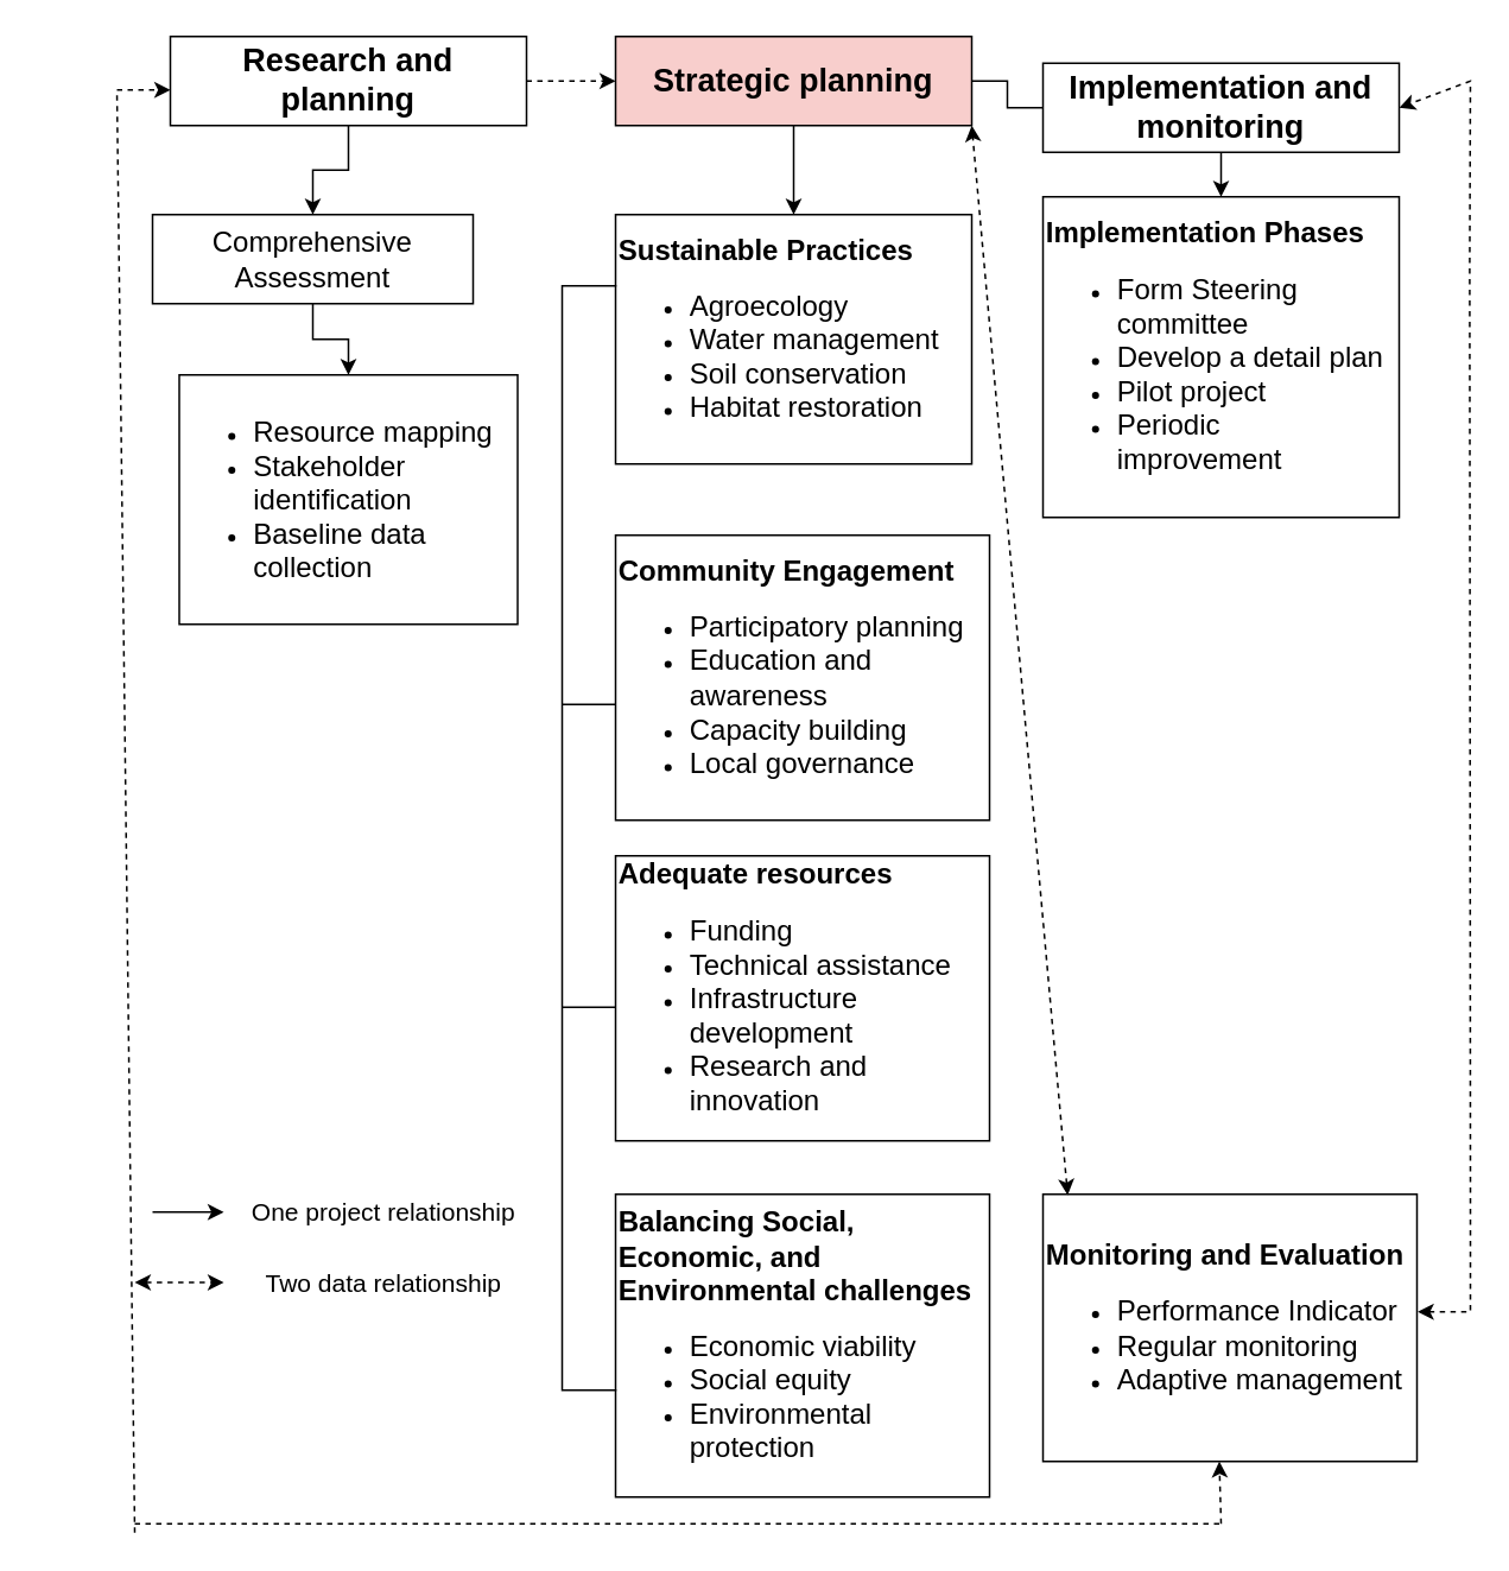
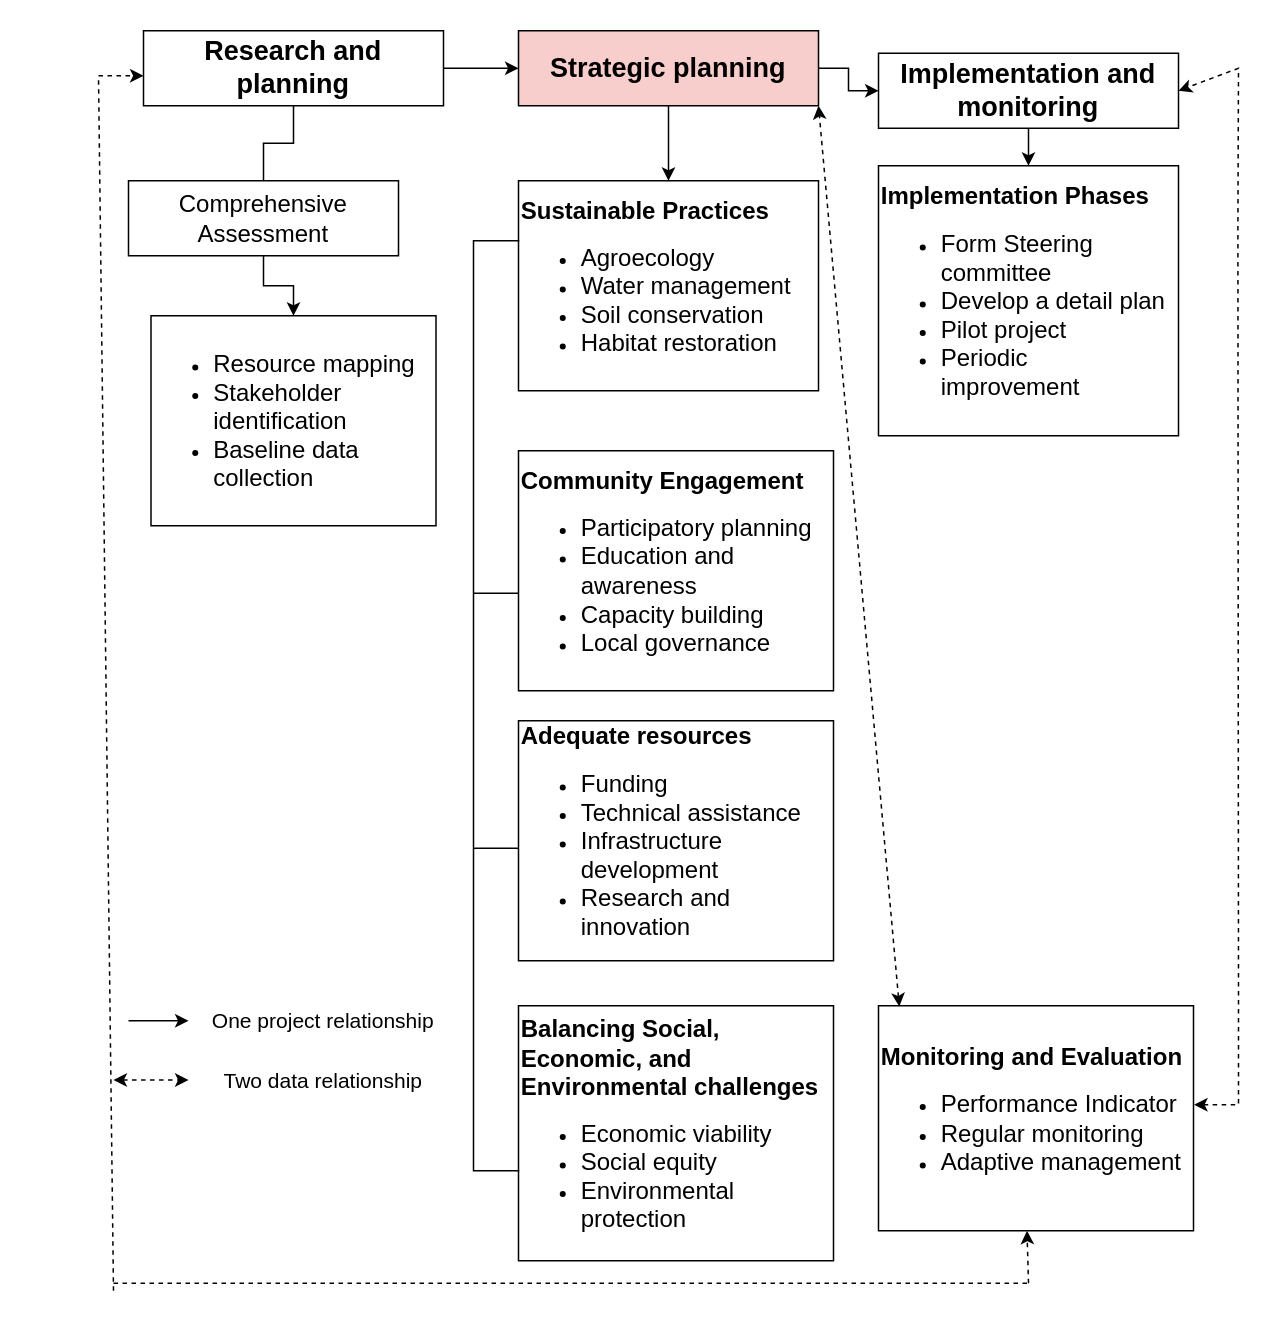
  <mxCell id="0" />
  <mxCell id="1" parent="0" />
- <mxCell id="2" style="edgeStyle=orthogonalEdgeStyle;rounded=0;orthogonalLoop=1;jettySize=auto;html=1;exitX=1;exitY=0.5;exitDx=0;exitDy=0;dashed=1;" edge="1" parent="1" source="4" target="7"><mxGeometry relative="1" as="geometry" /></mxCell>
- <mxCell id="3" style="edgeStyle=orthogonalEdgeStyle;rounded=0;orthogonalLoop=1;jettySize=auto;html=1;exitX=0.5;exitY=1;exitDx=0;exitDy=0;entryX=0.5;entryY=0;entryDx=0;entryDy=0;" edge="1" parent="1" source="4" target="11"><mxGeometry relative="1" as="geometry" /></mxCell>
+ <mxCell id="2" style="edgeStyle=orthogonalEdgeStyle;rounded=0;orthogonalLoop=1;jettySize=auto;html=1;exitX=1;exitY=0.5;exitDx=0;exitDy=0;" edge="1" parent="1" source="4" target="7"><mxGeometry relative="1" as="geometry" /></mxCell>
+ <mxCell id="3" style="edgeStyle=orthogonalEdgeStyle;rounded=0;orthogonalLoop=1;jettySize=auto;html=1;exitX=0.5;exitY=1;exitDx=0;exitDy=0;entryX=0.5;entryY=0;entryDx=0;entryDy=0;endArrow=none;" edge="1" parent="1" source="4" target="11"><mxGeometry relative="1" as="geometry" /></mxCell>
  <mxCell id="4" value="&lt;font style=&quot;font-size: 18px;&quot;&gt;&lt;b style=&quot;&quot;&gt;Research and planning&lt;/b&gt;&lt;/font&gt;" style="rounded=0;whiteSpace=wrap;html=1;" vertex="1" parent="1"><mxGeometry x="95" y="20" width="200" height="50" as="geometry" /></mxCell>
- <mxCell id="5" style="edgeStyle=orthogonalEdgeStyle;rounded=0;orthogonalLoop=1;jettySize=auto;html=1;exitX=1;exitY=0.5;exitDx=0;exitDy=0;endArrow=none;" edge="1" parent="1" source="7" target="9"><mxGeometry relative="1" as="geometry" /></mxCell>
+ <mxCell id="5" style="edgeStyle=orthogonalEdgeStyle;rounded=0;orthogonalLoop=1;jettySize=auto;html=1;exitX=1;exitY=0.5;exitDx=0;exitDy=0;" edge="1" parent="1" source="7" target="9"><mxGeometry relative="1" as="geometry" /></mxCell>
  <mxCell id="6" style="edgeStyle=orthogonalEdgeStyle;rounded=0;orthogonalLoop=1;jettySize=auto;html=1;exitX=0.5;exitY=1;exitDx=0;exitDy=0;" edge="1" parent="1" source="7" target="13"><mxGeometry relative="1" as="geometry" /></mxCell>
  <mxCell id="7" value="&lt;font style=&quot;font-size: 18px;&quot;&gt;&lt;b style=&quot;&quot;&gt;Strategic planning&lt;/b&gt;&lt;/font&gt;" style="rounded=0;whiteSpace=wrap;html=1;fillColor=#f8cecc;" vertex="1" parent="1"><mxGeometry x="345" y="20" width="200" height="50" as="geometry" /></mxCell>
  <mxCell id="8" style="edgeStyle=orthogonalEdgeStyle;rounded=0;orthogonalLoop=1;jettySize=auto;html=1;exitX=0.5;exitY=1;exitDx=0;exitDy=0;" edge="1" parent="1" source="9" target="18"><mxGeometry relative="1" as="geometry" /></mxCell>
  <mxCell id="9" value="&lt;font style=&quot;font-size: 18px;&quot;&gt;&lt;b style=&quot;&quot;&gt;Implementation and monitoring&lt;/b&gt;&lt;/font&gt;" style="rounded=0;whiteSpace=wrap;html=1;" vertex="1" parent="1"><mxGeometry x="585" y="35" width="200" height="50" as="geometry" /></mxCell>
  <mxCell id="10" style="edgeStyle=orthogonalEdgeStyle;rounded=0;orthogonalLoop=1;jettySize=auto;html=1;exitX=0.5;exitY=1;exitDx=0;exitDy=0;" edge="1" parent="1" source="11" target="12"><mxGeometry relative="1" as="geometry" /></mxCell>
  <mxCell id="11" value="&lt;font style=&quot;font-size: 16px;&quot;&gt;Comprehensive Assessment&lt;/font&gt;" style="rounded=0;whiteSpace=wrap;html=1;" vertex="1" parent="1"><mxGeometry x="85" y="120" width="180" height="50" as="geometry" /></mxCell>
  <mxCell id="12" value="&lt;ul&gt;&lt;li&gt;&lt;font style=&quot;font-size: 16px;&quot;&gt;Resource mapping&amp;nbsp;&lt;/font&gt;&lt;/li&gt;&lt;li&gt;&lt;font size=&quot;3&quot; style=&quot;&quot;&gt;Stakeholder identification&lt;/font&gt;&lt;/li&gt;&lt;li&gt;&lt;font size=&quot;3&quot; style=&quot;&quot;&gt;Baseline data collection&lt;/font&gt;&lt;/li&gt;&lt;/ul&gt;" style="rounded=0;whiteSpace=wrap;html=1;align=left;" vertex="1" parent="1"><mxGeometry x="100" y="210" width="190" height="140" as="geometry" /></mxCell>
  <mxCell id="13" value="&lt;font style=&quot;font-size: 16px;&quot;&gt;&lt;b&gt;Sustainable Practices&lt;/b&gt;&lt;/font&gt;&lt;div&gt;&lt;ul&gt;&lt;li&gt;&lt;span style=&quot;font-size: 16px;&quot;&gt;Agroecology&amp;nbsp;&lt;/span&gt;&lt;/li&gt;&lt;li&gt;&lt;span style=&quot;font-size: 16px;&quot;&gt;Water management&lt;/span&gt;&lt;/li&gt;&lt;li&gt;&lt;span style=&quot;font-size: 16px;&quot;&gt;Soil conservation&lt;/span&gt;&lt;/li&gt;&lt;li&gt;&lt;span style=&quot;font-size: 16px;&quot;&gt;Habitat restoration&lt;/span&gt;&lt;/li&gt;&lt;/ul&gt;&lt;/div&gt;" style="rounded=0;whiteSpace=wrap;html=1;align=left;" vertex="1" parent="1"><mxGeometry x="345" y="120" width="200" height="140" as="geometry" /></mxCell>
  <mxCell id="14" value="&lt;span style=&quot;font-size: 16px;&quot;&gt;&lt;b&gt;Community Engagement&lt;/b&gt;&lt;/span&gt;&lt;br&gt;&lt;div&gt;&lt;ul&gt;&lt;li&gt;&lt;span style=&quot;font-size: 16px;&quot;&gt;Participatory planning&amp;nbsp;&lt;/span&gt;&lt;/li&gt;&lt;li&gt;&lt;span style=&quot;font-size: 16px;&quot;&gt;Education and awareness&lt;/span&gt;&lt;/li&gt;&lt;li&gt;&lt;span style=&quot;font-size: 16px;&quot;&gt;Capacity building&amp;nbsp;&lt;/span&gt;&lt;/li&gt;&lt;li&gt;&lt;span style=&quot;font-size: 16px;&quot;&gt;Local governance&lt;/span&gt;&lt;/li&gt;&lt;/ul&gt;&lt;/div&gt;" style="rounded=0;whiteSpace=wrap;html=1;align=left;" vertex="1" parent="1"><mxGeometry x="345" y="300" width="210" height="160" as="geometry" /></mxCell>
  <mxCell id="15" value="&lt;span style=&quot;font-size: 16px;&quot;&gt;&lt;b&gt;Adequate resources&lt;/b&gt;&lt;/span&gt;&lt;br&gt;&lt;div&gt;&lt;ul&gt;&lt;li&gt;&lt;span style=&quot;font-size: 16px;&quot;&gt;Funding&amp;nbsp;&lt;/span&gt;&lt;/li&gt;&lt;li&gt;&lt;span style=&quot;font-size: 16px;&quot;&gt;Technical assistance&lt;/span&gt;&lt;/li&gt;&lt;li&gt;&lt;span style=&quot;font-size: 16px;&quot;&gt;Infrastructure development&amp;nbsp;&amp;nbsp;&lt;/span&gt;&lt;/li&gt;&lt;li&gt;&lt;span style=&quot;font-size: 16px;&quot;&gt;Research and innovation&lt;/span&gt;&lt;/li&gt;&lt;/ul&gt;&lt;/div&gt;" style="rounded=0;whiteSpace=wrap;html=1;align=left;" vertex="1" parent="1"><mxGeometry x="345" y="480" width="210" height="160" as="geometry" /></mxCell>
  <mxCell id="16" value="&lt;span style=&quot;font-size: 16px;&quot;&gt;&lt;b&gt;Balancing Social, Economic, and Environmental challenges&lt;/b&gt;&lt;/span&gt;&lt;br&gt;&lt;div&gt;&lt;ul&gt;&lt;li&gt;&lt;span style=&quot;font-size: 16px;&quot;&gt;Economic viability&amp;nbsp;&lt;/span&gt;&lt;/li&gt;&lt;li&gt;&lt;span style=&quot;font-size: 16px;&quot;&gt;Social equity&lt;/span&gt;&lt;/li&gt;&lt;li&gt;&lt;span style=&quot;font-size: 16px;&quot;&gt;Environmental protection&amp;nbsp;&lt;/span&gt;&lt;/li&gt;&lt;/ul&gt;&lt;/div&gt;" style="rounded=0;whiteSpace=wrap;html=1;align=left;" vertex="1" parent="1"><mxGeometry x="345" y="670" width="210" height="170" as="geometry" /></mxCell>
  <mxCell id="17" value="&lt;span style=&quot;font-size: 16px;&quot;&gt;&lt;b&gt;Monitoring and Evaluation&lt;/b&gt;&lt;/span&gt;&lt;br&gt;&lt;div&gt;&lt;ul&gt;&lt;li&gt;&lt;span style=&quot;font-size: 16px;&quot;&gt;Performance Indicator&amp;nbsp;&lt;/span&gt;&lt;/li&gt;&lt;li&gt;&lt;span style=&quot;font-size: 16px;&quot;&gt;Regular monitoring&amp;nbsp;&lt;/span&gt;&lt;/li&gt;&lt;li&gt;&lt;span style=&quot;font-size: 16px;&quot;&gt;Adaptive management&amp;nbsp;&lt;/span&gt;&lt;/li&gt;&lt;/ul&gt;&lt;/div&gt;" style="rounded=0;whiteSpace=wrap;html=1;align=left;" vertex="1" parent="1"><mxGeometry x="585" y="670" width="210" height="150" as="geometry" /></mxCell>
  <mxCell id="18" value="&lt;span style=&quot;font-size: 16px;&quot;&gt;&lt;b&gt;Implementation Phases&lt;/b&gt;&lt;/span&gt;&lt;br&gt;&lt;div&gt;&lt;ul&gt;&lt;li&gt;&lt;span style=&quot;font-size: 16px;&quot;&gt;Form Steering committee&amp;nbsp;&lt;/span&gt;&lt;/li&gt;&lt;li&gt;&lt;span style=&quot;font-size: 16px;&quot;&gt;Develop a detail plan&lt;/span&gt;&lt;/li&gt;&lt;li&gt;&lt;span style=&quot;font-size: 16px;&quot;&gt;Pilot project&lt;/span&gt;&lt;/li&gt;&lt;li&gt;&lt;span style=&quot;font-size: 16px;&quot;&gt;Periodic improvement&amp;nbsp;&lt;/span&gt;&lt;/li&gt;&lt;/ul&gt;&lt;/div&gt;" style="rounded=0;whiteSpace=wrap;html=1;align=left;" vertex="1" parent="1"><mxGeometry x="585" y="110" width="200" height="180" as="geometry" /></mxCell>
  <mxCell id="19" value="" style="shape=partialRectangle;whiteSpace=wrap;html=1;bottom=1;right=1;left=1;top=0;fillColor=none;routingCenterX=-0.5;rotation=90;" vertex="1" parent="1"><mxGeometry x="20" y="455" width="620" height="30" as="geometry" /></mxCell>
  <mxCell id="20" value="" style="line;strokeWidth=1;html=1;" vertex="1" parent="1"><mxGeometry x="315" y="390" width="30" height="10" as="geometry" /></mxCell>
  <mxCell id="21" value="" style="line;strokeWidth=1;html=1;" vertex="1" parent="1"><mxGeometry x="315" y="560" width="30" height="10" as="geometry" /></mxCell>
  <mxCell id="22" value="" style="endArrow=classic;startArrow=classic;html=1;rounded=0;entryX=1;entryY=0.5;entryDx=0;entryDy=0;dashed=1;exitX=1.002;exitY=0.44;exitDx=0;exitDy=0;exitPerimeter=0;" edge="1" parent="1" source="17" target="9"><mxGeometry width="50" height="50" relative="1" as="geometry"><mxPoint x="805" y="734" as="sourcePoint" /><mxPoint x="785" y="150.22" as="targetPoint" /><Array as="points"><mxPoint x="825" y="736" /><mxPoint x="825" y="660" /><mxPoint x="824.6" y="150" /><mxPoint x="825" y="45" /></Array></mxGeometry></mxCell>
  <mxCell id="23" value="" style="endArrow=classic;startArrow=classic;html=1;rounded=0;exitX=0.066;exitY=0.003;exitDx=0;exitDy=0;exitPerimeter=0;dashed=1;" edge="1" parent="1" source="17"><mxGeometry width="50" height="50" relative="1" as="geometry"><mxPoint x="615" y="510" as="sourcePoint" /><mxPoint x="545" y="70" as="targetPoint" /></mxGeometry></mxCell>
  <mxCell id="24" value="" style="endArrow=classic;html=1;rounded=0;dashed=1;" edge="1" parent="1"><mxGeometry width="50" height="50" relative="1" as="geometry"><mxPoint x="65" y="50" as="sourcePoint" /><mxPoint x="95" y="50" as="targetPoint" /></mxGeometry></mxCell>
  <mxCell id="25" value="" style="endArrow=none;html=1;rounded=0;dashed=1;" edge="1" parent="1"><mxGeometry width="50" height="50" relative="1" as="geometry"><mxPoint x="75" y="860" as="sourcePoint" /><mxPoint x="65" y="50" as="targetPoint" /></mxGeometry></mxCell>
  <mxCell id="26" value="" style="endArrow=classic;html=1;rounded=0;" edge="1" parent="1"><mxGeometry width="50" height="50" relative="1" as="geometry"><mxPoint x="85" y="680" as="sourcePoint" /><mxPoint x="125" y="680" as="targetPoint" /></mxGeometry></mxCell>
  <mxCell id="27" value="&lt;font style=&quot;font-size: 14px;&quot;&gt;One project relationship&lt;/font&gt;" style="rounded=0;whiteSpace=wrap;html=1;fillColor=none;strokeColor=none;" vertex="1" parent="1"><mxGeometry x="135" y="650" width="160" height="60" as="geometry" /></mxCell>
  <mxCell id="28" value="&lt;font style=&quot;font-size: 14px;&quot;&gt;Two data relationship&lt;/font&gt;" style="rounded=0;whiteSpace=wrap;html=1;fillColor=none;strokeColor=none;" vertex="1" parent="1"><mxGeometry x="135" y="690" width="160" height="60" as="geometry" /></mxCell>
  <mxCell id="29" value="" style="endArrow=classic;startArrow=classic;html=1;rounded=0;dashed=1;" edge="1" parent="1"><mxGeometry width="50" height="50" relative="1" as="geometry"><mxPoint x="75" y="719.5" as="sourcePoint" /><mxPoint x="125" y="719.5" as="targetPoint" /></mxGeometry></mxCell>
  <mxCell id="30" value="" style="line;strokeWidth=1;html=1;dashed=1;" vertex="1" parent="1"><mxGeometry x="75" y="850" width="610" height="10" as="geometry" /></mxCell>
  <mxCell id="31" value="" style="endArrow=classic;html=1;rounded=0;exitX=1;exitY=0.5;exitDx=0;exitDy=0;exitPerimeter=0;dashed=1;" edge="1" parent="1" source="30"><mxGeometry width="50" height="50" relative="1" as="geometry"><mxPoint x="684" y="850" as="sourcePoint" /><mxPoint x="684" y="820" as="targetPoint" /></mxGeometry></mxCell>
